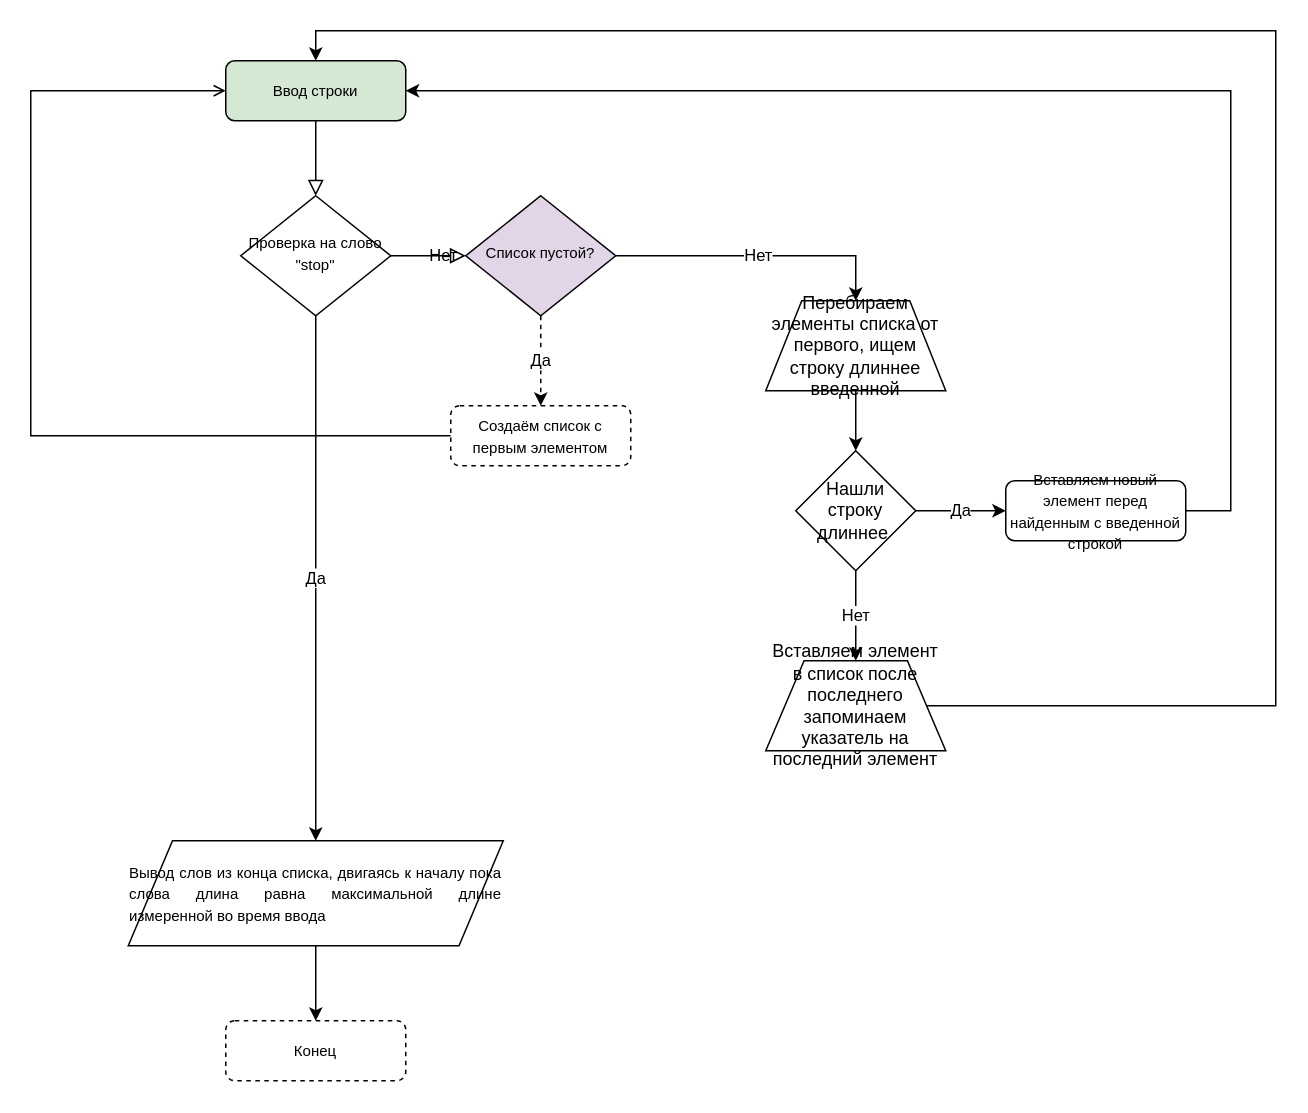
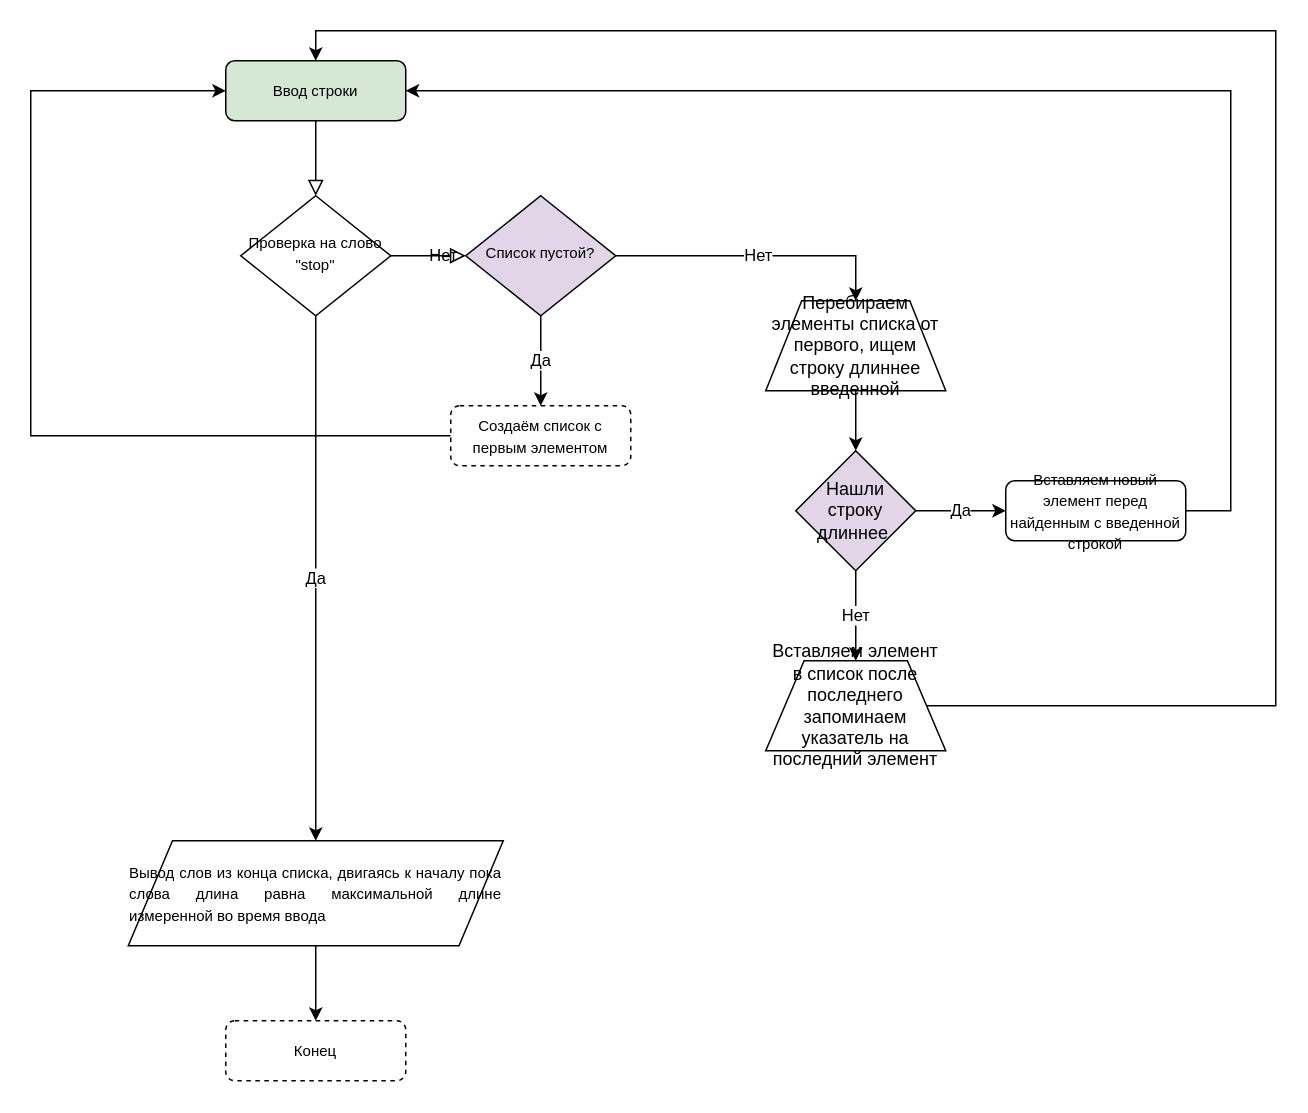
  <mxCell id="0" />
  <mxCell id="1" parent="0" />
  <mxCell id="2" value="" style="rounded=0;html=1;jettySize=auto;orthogonalLoop=1;fontSize=11;endArrow=block;endFill=0;endSize=8;strokeWidth=1;shadow=0;labelBackgroundColor=none;edgeStyle=orthogonalEdgeStyle;" parent="1" source="3" target="6" edge="1"><mxGeometry relative="1" as="geometry" /></mxCell>
  <mxCell id="3" value="&lt;font style=&quot;font-size: 10px&quot;&gt;Ввод строки&lt;/font&gt;" style="rounded=1;whiteSpace=wrap;html=1;fontSize=12;glass=0;strokeWidth=1;shadow=0;fillColor=#d5e8d4;" parent="1" vertex="1"><mxGeometry x="150" y="40" width="120" height="40" as="geometry" /></mxCell>
  <mxCell id="4" value="Нет" style="edgeStyle=orthogonalEdgeStyle;rounded=0;html=1;jettySize=auto;orthogonalLoop=1;fontSize=11;endArrow=block;endFill=0;endSize=8;strokeWidth=1;shadow=0;labelBackgroundColor=none;" parent="1" source="6" edge="1"><mxGeometry y="10" relative="1" as="geometry"><mxPoint as="offset" /><mxPoint x="310" y="170" as="targetPoint" /></mxGeometry></mxCell>
  <mxCell id="5" value="Да" style="edgeStyle=orthogonalEdgeStyle;rounded=0;orthogonalLoop=1;jettySize=auto;html=1;" edge="1" parent="1" source="6" target="11"><mxGeometry relative="1" as="geometry" /></mxCell>
  <mxCell id="6" value="&lt;font style=&quot;font-size: 10px&quot;&gt;Проверка на слово &quot;stop&quot;&lt;/font&gt;" style="rhombus;whiteSpace=wrap;html=1;shadow=0;fontFamily=Helvetica;fontSize=12;align=center;strokeWidth=1;spacing=6;spacingTop=-4;" parent="1" vertex="1"><mxGeometry x="160" y="130" width="100" height="80" as="geometry" /></mxCell>
  <mxCell id="7" value="&lt;font style=&quot;font-size: 10px&quot;&gt;Конец&lt;/font&gt;" style="rounded=1;whiteSpace=wrap;html=1;fontSize=12;glass=0;strokeWidth=1;shadow=0;dashed=1;" parent="1" vertex="1"><mxGeometry x="150" y="680" width="120" height="40" as="geometry" /></mxCell>
- <mxCell id="8" style="edgeStyle=orthogonalEdgeStyle;rounded=0;orthogonalLoop=1;jettySize=auto;html=1;endArrow=open;" edge="1" parent="1" source="9" target="3"><mxGeometry relative="1" as="geometry"><Array as="points"><mxPoint x="20" y="290" /><mxPoint x="20" y="60" /></Array></mxGeometry></mxCell>
+ <mxCell id="8" style="edgeStyle=orthogonalEdgeStyle;rounded=0;orthogonalLoop=1;jettySize=auto;html=1;" edge="1" parent="1" source="9" target="3"><mxGeometry relative="1" as="geometry"><Array as="points"><mxPoint x="20" y="290" /><mxPoint x="20" y="60" /></Array></mxGeometry></mxCell>
  <mxCell id="9" value="&lt;font style=&quot;font-size: 10px&quot;&gt;Создаём список с первым элементом&lt;/font&gt;" style="rounded=1;whiteSpace=wrap;html=1;fontSize=12;glass=0;strokeWidth=1;shadow=0;dashed=1;" parent="1" vertex="1"><mxGeometry x="300" y="270" width="120" height="40" as="geometry" /></mxCell>
  <mxCell id="10" style="edgeStyle=orthogonalEdgeStyle;rounded=0;orthogonalLoop=1;jettySize=auto;html=1;entryX=0.5;entryY=0;entryDx=0;entryDy=0;" edge="1" parent="1" source="11" target="7"><mxGeometry relative="1" as="geometry" /></mxCell>
  <mxCell id="11" value="&lt;div style=&quot;text-align: justify&quot;&gt;&lt;span style=&quot;font-size: 10px&quot;&gt;Вывод слов из конца списка, двигаясь к началу пока слова длина равна максимальной длине измеренной во время ввода&lt;/span&gt;&lt;/div&gt;" style="shape=parallelogram;perimeter=parallelogramPerimeter;whiteSpace=wrap;html=1;size=0.118;" vertex="1" parent="1"><mxGeometry x="85" y="560" width="250" height="70" as="geometry" /></mxCell>
- <mxCell id="12" value="Да" style="edgeStyle=orthogonalEdgeStyle;rounded=0;orthogonalLoop=1;jettySize=auto;html=1;entryX=0.5;entryY=0;entryDx=0;entryDy=0;dashed=1;" edge="1" parent="1" source="14" target="9"><mxGeometry relative="1" as="geometry" /></mxCell>
+ <mxCell id="12" value="Да" style="edgeStyle=orthogonalEdgeStyle;rounded=0;orthogonalLoop=1;jettySize=auto;html=1;entryX=0.5;entryY=0;entryDx=0;entryDy=0;" edge="1" parent="1" source="14" target="9"><mxGeometry relative="1" as="geometry" /></mxCell>
  <mxCell id="13" value="Нет" style="edgeStyle=orthogonalEdgeStyle;rounded=0;orthogonalLoop=1;jettySize=auto;html=1;entryX=0.5;entryY=0;entryDx=0;entryDy=0;" edge="1" parent="1" source="14" target="16"><mxGeometry relative="1" as="geometry" /></mxCell>
  <mxCell id="14" value="&lt;font style=&quot;font-size: 10px&quot;&gt;Список пустой?&lt;/font&gt;" style="rhombus;whiteSpace=wrap;html=1;shadow=0;fontFamily=Helvetica;fontSize=12;align=center;strokeWidth=1;spacing=6;spacingTop=-4;fillColor=#e1d5e7;" vertex="1" parent="1"><mxGeometry x="310" y="130" width="100" height="80" as="geometry" /></mxCell>
  <mxCell id="15" style="edgeStyle=orthogonalEdgeStyle;rounded=0;orthogonalLoop=1;jettySize=auto;html=1;entryX=0.5;entryY=0;entryDx=0;entryDy=0;" edge="1" parent="1" source="16" target="19"><mxGeometry relative="1" as="geometry" /></mxCell>
  <mxCell id="16" value="Перебираем элементы списка от первого, ищем строку длиннее введенной" style="shape=trapezoid;perimeter=trapezoidPerimeter;whiteSpace=wrap;html=1;" vertex="1" parent="1"><mxGeometry x="510" y="200" width="120" height="60" as="geometry" /></mxCell>
  <mxCell id="17" value="Да" style="edgeStyle=orthogonalEdgeStyle;rounded=0;orthogonalLoop=1;jettySize=auto;html=1;exitX=1;exitY=0.5;exitDx=0;exitDy=0;" edge="1" parent="1" source="19" target="23"><mxGeometry relative="1" as="geometry" /></mxCell>
  <mxCell id="18" value="Нет" style="edgeStyle=orthogonalEdgeStyle;rounded=0;orthogonalLoop=1;jettySize=auto;html=1;entryX=0.5;entryY=0;entryDx=0;entryDy=0;" edge="1" parent="1" source="19" target="21"><mxGeometry relative="1" as="geometry" /></mxCell>
- <mxCell id="19" value="Нашли строку длиннее&amp;nbsp;" style="rhombus;whiteSpace=wrap;html=1;" vertex="1" parent="1"><mxGeometry x="530" y="300" width="80" height="80" as="geometry" /></mxCell>
+ <mxCell id="19" value="Нашли строку длиннее&amp;nbsp;" style="rhombus;whiteSpace=wrap;html=1;fillColor=#e1d5e7;" vertex="1" parent="1"><mxGeometry x="530" y="300" width="80" height="80" as="geometry" /></mxCell>
  <mxCell id="20" style="edgeStyle=orthogonalEdgeStyle;rounded=0;orthogonalLoop=1;jettySize=auto;html=1;entryX=0.5;entryY=0;entryDx=0;entryDy=0;" edge="1" parent="1" source="21" target="3"><mxGeometry relative="1" as="geometry"><Array as="points"><mxPoint x="850" y="470" /><mxPoint x="850" y="20" /><mxPoint x="210" y="20" /></Array></mxGeometry></mxCell>
  <mxCell id="21" value="Вставляем элемент в список после последнего запоминаем указатель на последний элемент" style="shape=trapezoid;perimeter=trapezoidPerimeter;whiteSpace=wrap;html=1;rotation=0;size=0.213;" vertex="1" parent="1"><mxGeometry x="510" y="440" width="120" height="60" as="geometry" /></mxCell>
  <mxCell id="22" style="edgeStyle=orthogonalEdgeStyle;rounded=0;orthogonalLoop=1;jettySize=auto;html=1;entryX=1;entryY=0.5;entryDx=0;entryDy=0;" edge="1" parent="1" source="23" target="3"><mxGeometry relative="1" as="geometry"><mxPoint x="210" y="40" as="targetPoint" /><Array as="points"><mxPoint x="820" y="340" /><mxPoint x="820" y="60" /></Array></mxGeometry></mxCell>
  <mxCell id="23" value="&lt;font style=&quot;font-size: 10px&quot;&gt;Вставляем новый элемент перед найденным с введенной строкой&lt;/font&gt;" style="rounded=1;whiteSpace=wrap;html=1;fontSize=12;glass=0;strokeWidth=1;shadow=0;" vertex="1" parent="1"><mxGeometry x="670" y="320" width="120" height="40" as="geometry" /></mxCell>
